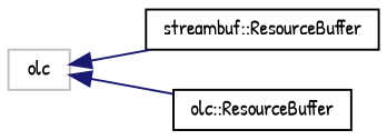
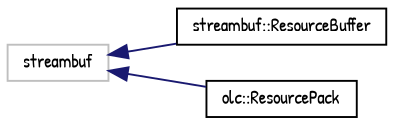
  digraph {
    fontname="Patrick Hand"
    rankdir=LR
    node [color=black fillcolor=white fontname="Patrick Hand" fontsize=10 shape=record style=filled]
    edge [color=midnightblue dir=back fontname="Patrick Hand" fontsize=10 labelfontname=Helvetica labelfontsize=10 style=solid]
-   n1 [color=grey75 height=0.2 label=olc width=0.4]
+   n1 [color=grey75 height=0.2 label=streambuf width=0.4]
    n2 [height=0.2 label="streambuf::ResourceBuffer" width=0.4]
-   n3 [height=0.2 label="olc::ResourceBuffer" width=0.4]
+   n3 [height=0.2 label="olc::ResourcePack" width=0.4]
    n1 -> n2
    n1 -> n3
  }
